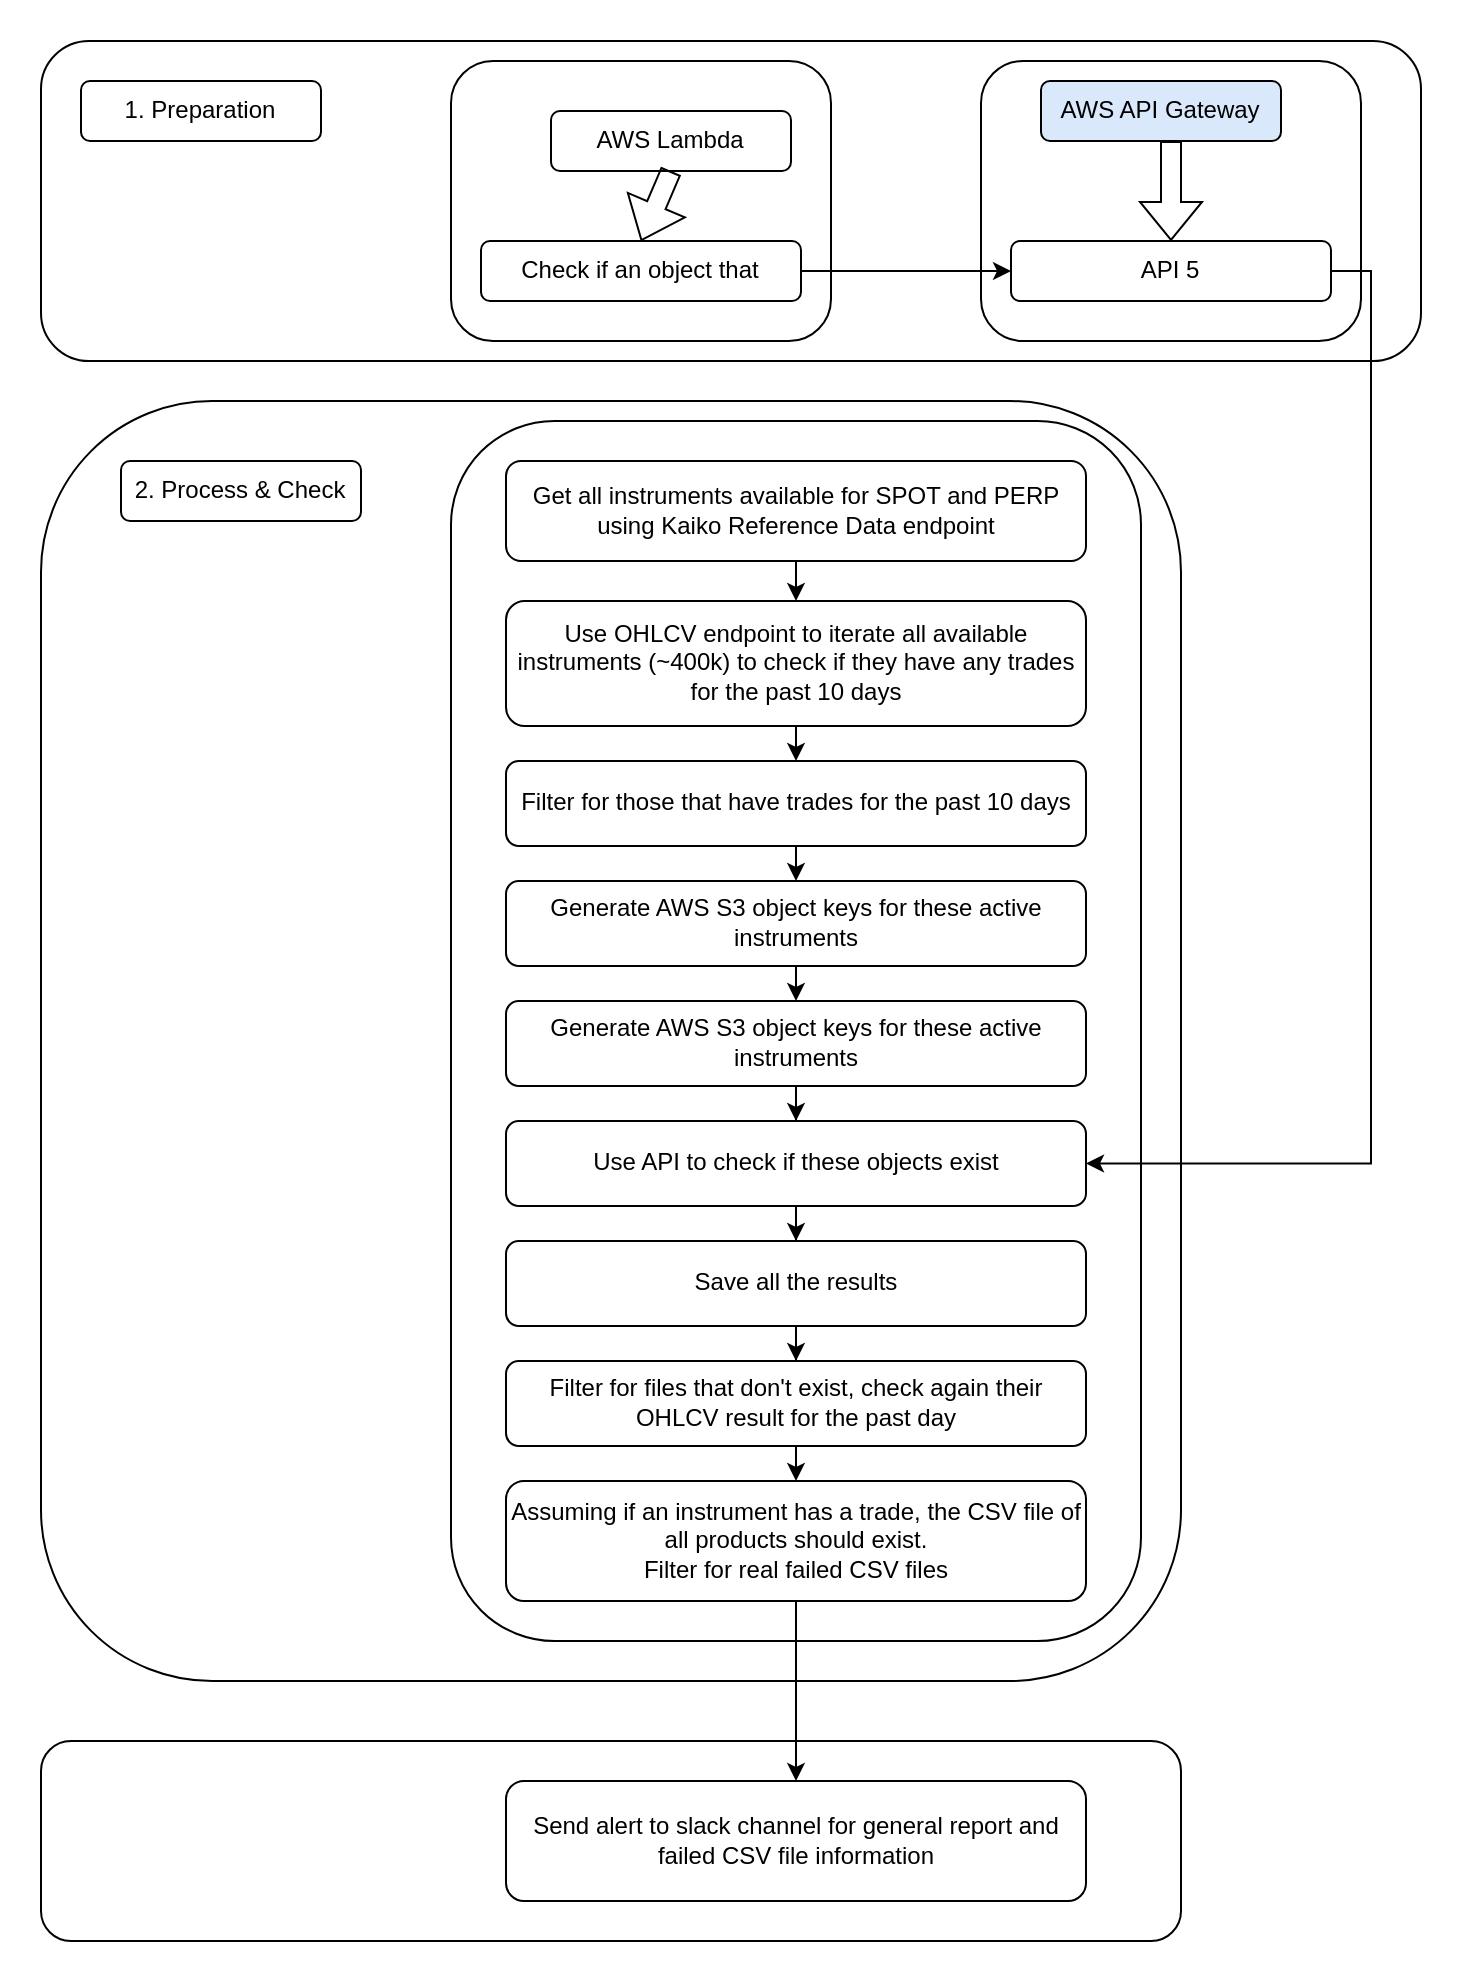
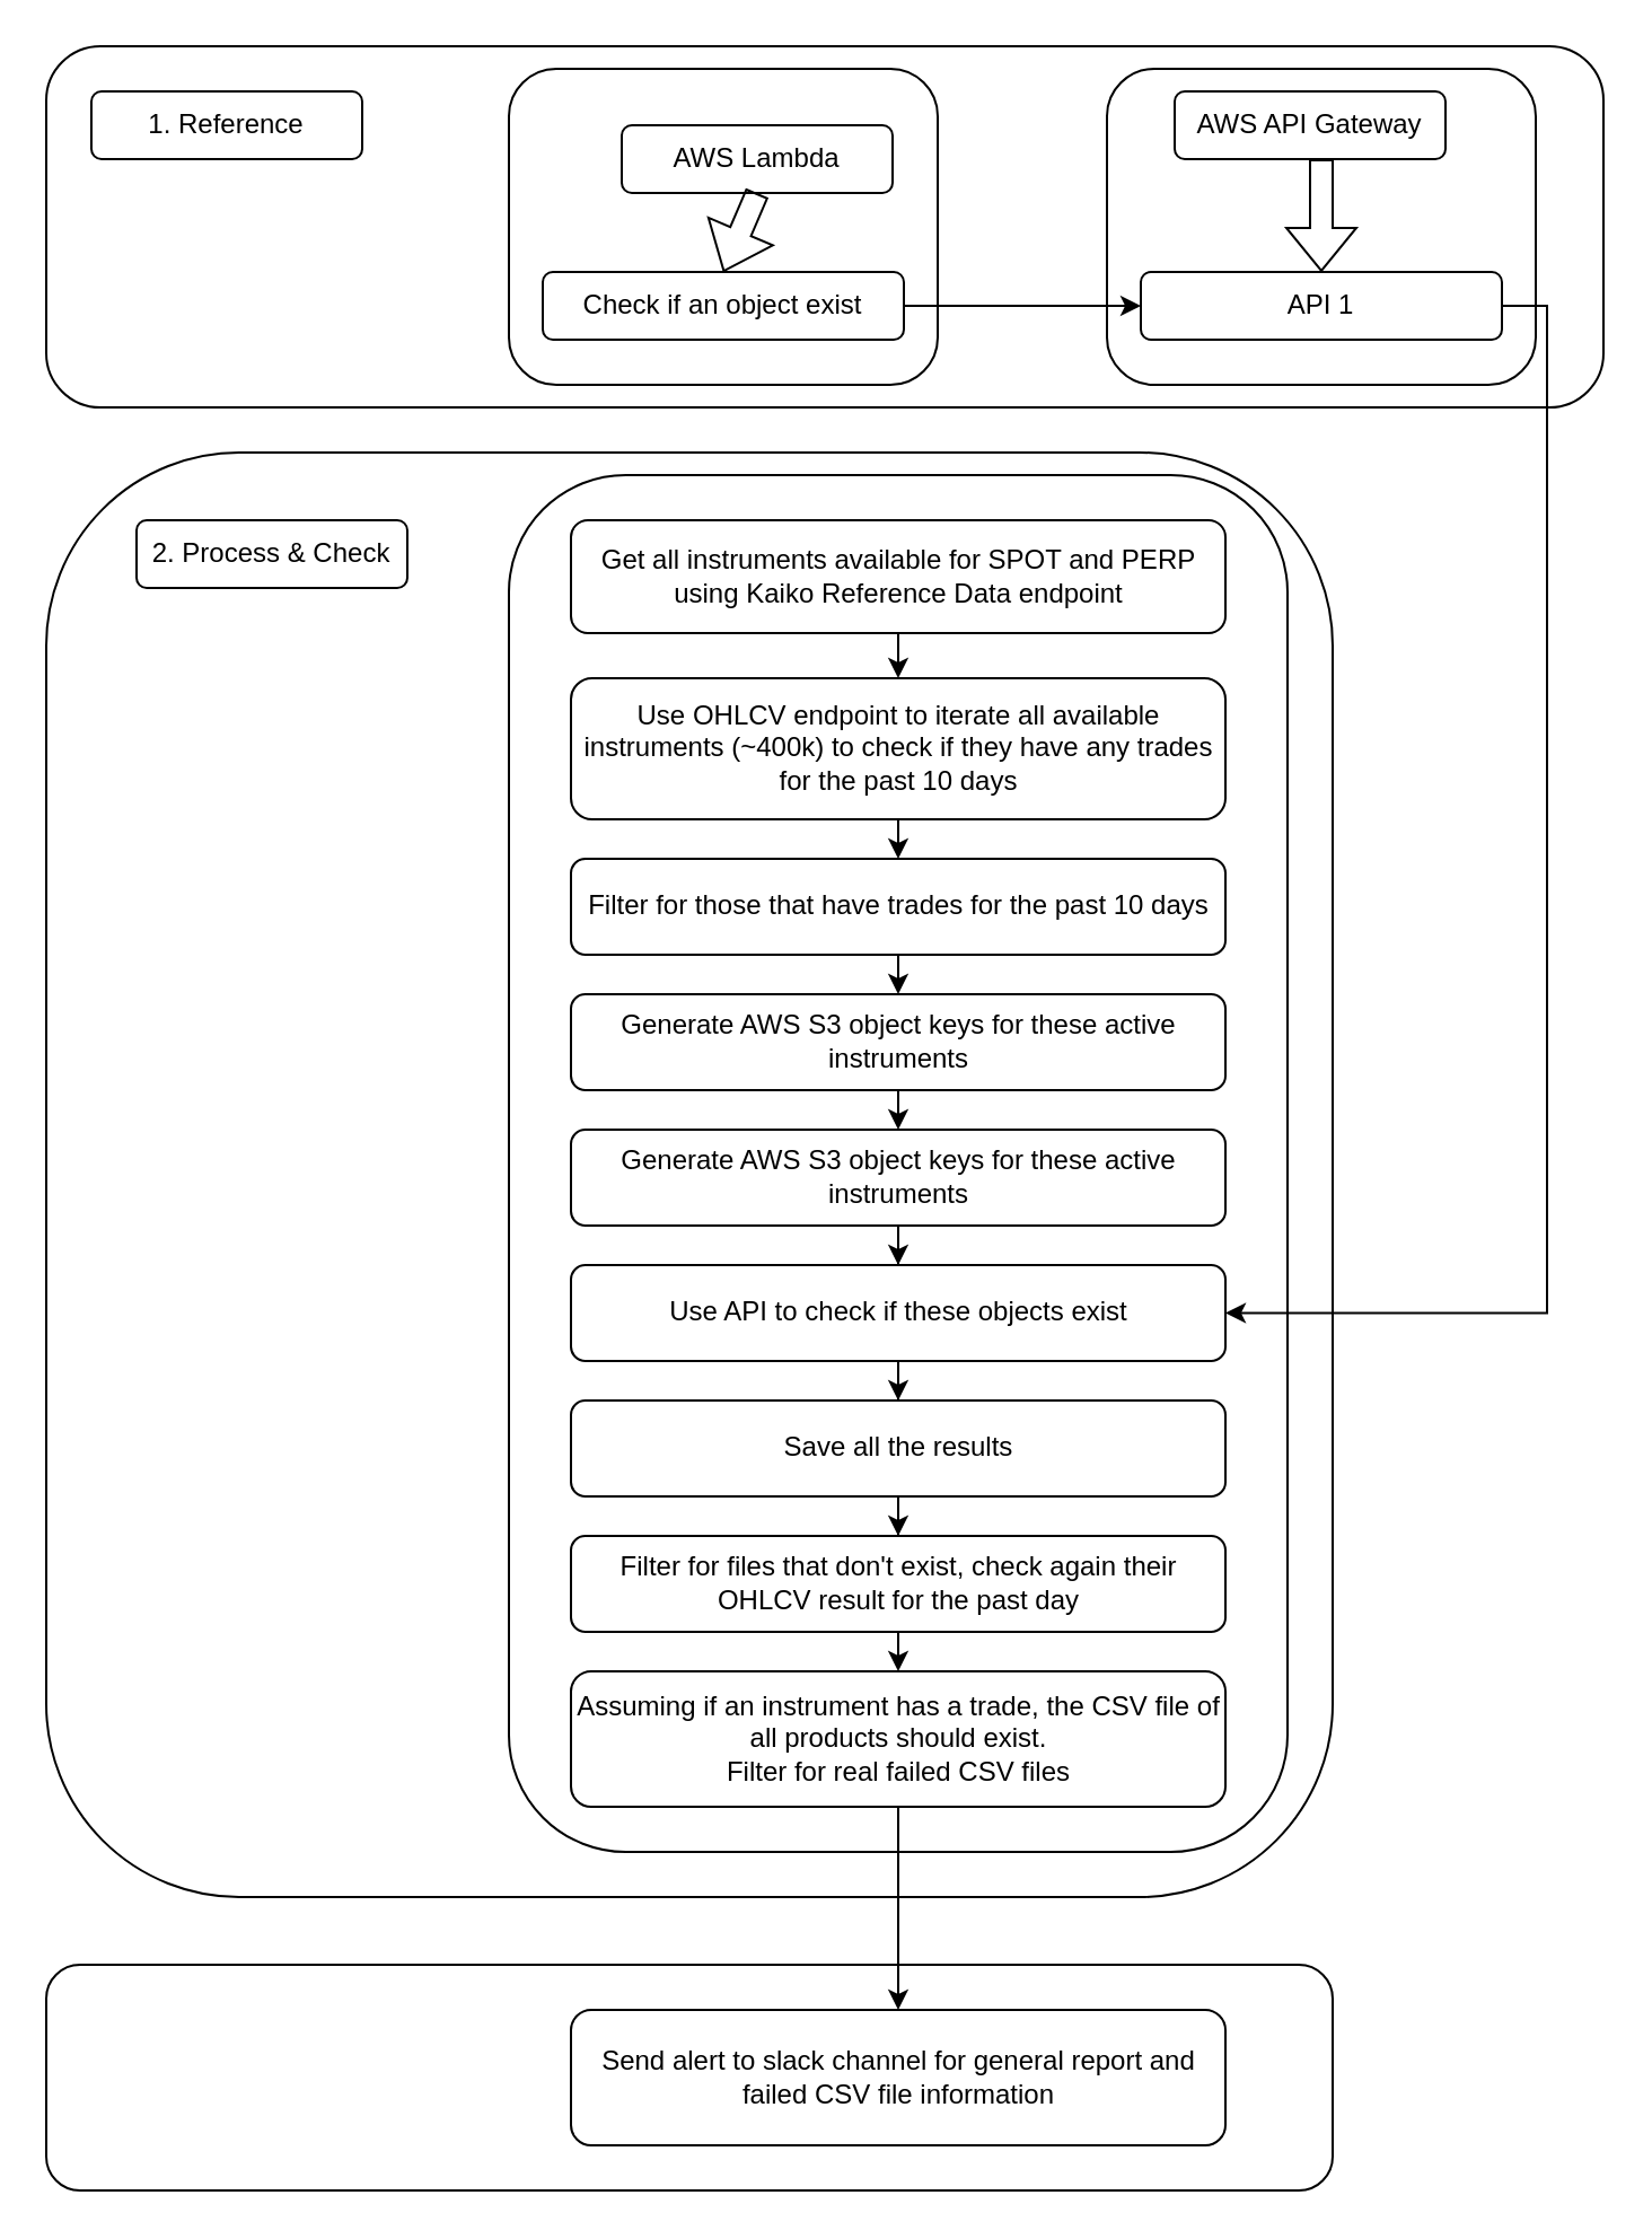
  <mxCell id="0" />
  <mxCell id="1" parent="0" />
  <mxCell id="2" value="" style="rounded=1;whiteSpace=wrap;html=1;" parent="1" vertex="1"><mxGeometry x="20" y="200" width="570" height="640" as="geometry" /></mxCell>
  <mxCell id="3" value="" style="rounded=1;whiteSpace=wrap;html=1;" parent="1" vertex="1"><mxGeometry x="225" y="210" width="345" height="610" as="geometry" /></mxCell>
  <mxCell id="4" value="" style="rounded=1;whiteSpace=wrap;html=1;" parent="1" vertex="1"><mxGeometry x="20" y="20" width="690" height="160" as="geometry" /></mxCell>
  <mxCell id="5" value="" style="rounded=1;whiteSpace=wrap;html=1;" parent="1" vertex="1"><mxGeometry x="490" y="30" width="190" height="140" as="geometry" /></mxCell>
  <mxCell id="6" value="" style="rounded=1;whiteSpace=wrap;html=1;" parent="1" vertex="1"><mxGeometry x="225" y="30" width="190" height="140" as="geometry" /></mxCell>
  <mxCell id="7" style="edgeStyle=orthogonalEdgeStyle;rounded=0;orthogonalLoop=1;jettySize=auto;html=1;exitX=0.5;exitY=1;exitDx=0;exitDy=0;entryX=0.5;entryY=0;entryDx=0;entryDy=0;" edge="1" parent="1" source="8" target="10"><mxGeometry relative="1" as="geometry" /></mxCell>
  <mxCell id="8" value="Get all instruments available for SPOT and PERP using Kaiko Reference Data endpoint" style="rounded=1;whiteSpace=wrap;html=1;" parent="1" vertex="1"><mxGeometry x="252.5" y="230" width="290" height="50" as="geometry" /></mxCell>
  <mxCell id="9" style="edgeStyle=orthogonalEdgeStyle;rounded=0;orthogonalLoop=1;jettySize=auto;html=1;exitX=0.5;exitY=1;exitDx=0;exitDy=0;entryX=0.5;entryY=0;entryDx=0;entryDy=0;" edge="1" parent="1" source="10" target="22"><mxGeometry relative="1" as="geometry" /></mxCell>
  <mxCell id="10" value="Use OHLCV endpoint to iterate all available instruments (~400k) to check if they have any trades for the past 10 days" style="rounded=1;whiteSpace=wrap;html=1;" parent="1" vertex="1"><mxGeometry x="252.5" y="300" width="290" height="62.5" as="geometry" /></mxCell>
  <mxCell id="11" style="edgeStyle=orthogonalEdgeStyle;rounded=0;orthogonalLoop=1;jettySize=auto;html=1;exitX=1;exitY=0.5;exitDx=0;exitDy=0;entryX=0;entryY=0.5;entryDx=0;entryDy=0;" parent="1" source="12" target="18" edge="1"><mxGeometry relative="1" as="geometry" /></mxCell>
- <mxCell id="12" value="Check if an object that" style="rounded=1;whiteSpace=wrap;html=1;" parent="1" vertex="1"><mxGeometry x="240" y="120" width="160" height="30" as="geometry" /></mxCell>
- <mxCell id="13" value="1. Preparation" style="rounded=1;whiteSpace=wrap;html=1;" parent="1" vertex="1"><mxGeometry x="40" y="40" width="120" height="30" as="geometry" /></mxCell>
+ <mxCell id="12" value="Check if an object exist" style="rounded=1;whiteSpace=wrap;html=1;" parent="1" vertex="1"><mxGeometry x="240" y="120" width="160" height="30" as="geometry" /></mxCell>
+ <mxCell id="13" value="1. Reference" style="rounded=1;whiteSpace=wrap;html=1;" parent="1" vertex="1"><mxGeometry x="40" y="40" width="120" height="30" as="geometry" /></mxCell>
  <mxCell id="14" value="AWS Lambda" style="rounded=1;whiteSpace=wrap;html=1;" parent="1" vertex="1"><mxGeometry x="275" y="55" width="120" height="30" as="geometry" /></mxCell>
- <mxCell id="15" value="AWS API Gateway" style="rounded=1;whiteSpace=wrap;html=1;fillColor=#dae8fc;" parent="1" vertex="1"><mxGeometry x="520" y="40" width="120" height="30" as="geometry" /></mxCell>
+ <mxCell id="15" value="AWS API Gateway" style="rounded=1;whiteSpace=wrap;html=1;" parent="1" vertex="1"><mxGeometry x="520" y="40" width="120" height="30" as="geometry" /></mxCell>
  <mxCell id="16" value="" style="shape=flexArrow;endArrow=classic;html=1;rounded=0;entryX=0.5;entryY=0;entryDx=0;entryDy=0;exitX=0.5;exitY=1;exitDx=0;exitDy=0;" parent="1" source="14" target="12" edge="1"><mxGeometry width="50" height="50" relative="1" as="geometry"><mxPoint x="320" y="80" as="sourcePoint" /><mxPoint x="370" y="180" as="targetPoint" /></mxGeometry></mxCell>
  <mxCell id="17" style="edgeStyle=orthogonalEdgeStyle;rounded=0;orthogonalLoop=1;jettySize=auto;html=1;exitX=1;exitY=0.5;exitDx=0;exitDy=0;entryX=1;entryY=0.5;entryDx=0;entryDy=0;" edge="1" parent="1" source="18" target="28"><mxGeometry relative="1" as="geometry" /></mxCell>
- <mxCell id="18" value="API 5" style="rounded=1;whiteSpace=wrap;html=1;" parent="1" vertex="1"><mxGeometry x="505" y="120" width="160" height="30" as="geometry" /></mxCell>
+ <mxCell id="18" value="API 1" style="rounded=1;whiteSpace=wrap;html=1;" parent="1" vertex="1"><mxGeometry x="505" y="120" width="160" height="30" as="geometry" /></mxCell>
  <mxCell id="19" value="" style="shape=flexArrow;endArrow=classic;html=1;rounded=0;entryX=0.5;entryY=0;entryDx=0;entryDy=0;" parent="1" target="18" edge="1"><mxGeometry width="50" height="50" relative="1" as="geometry"><mxPoint x="585" y="70" as="sourcePoint" /><mxPoint x="635" y="180" as="targetPoint" /></mxGeometry></mxCell>
  <mxCell id="20" value="2. Process &amp;amp; Check" style="rounded=1;whiteSpace=wrap;html=1;" parent="1" vertex="1"><mxGeometry x="60" y="230" width="120" height="30" as="geometry" /></mxCell>
  <mxCell id="21" style="edgeStyle=orthogonalEdgeStyle;rounded=0;orthogonalLoop=1;jettySize=auto;html=1;exitX=0.5;exitY=1;exitDx=0;exitDy=0;entryX=0.5;entryY=0;entryDx=0;entryDy=0;" edge="1" parent="1" source="22" target="24"><mxGeometry relative="1" as="geometry" /></mxCell>
  <mxCell id="22" value="Filter for those that have trades for the past 10 days" style="rounded=1;whiteSpace=wrap;html=1;" vertex="1" parent="1"><mxGeometry x="252.5" y="380" width="290" height="42.5" as="geometry" /></mxCell>
  <mxCell id="23" style="edgeStyle=orthogonalEdgeStyle;rounded=0;orthogonalLoop=1;jettySize=auto;html=1;exitX=0.5;exitY=1;exitDx=0;exitDy=0;entryX=0.5;entryY=0;entryDx=0;entryDy=0;" edge="1" parent="1" source="24" target="26"><mxGeometry relative="1" as="geometry" /></mxCell>
  <mxCell id="24" value="Generate AWS S3 object keys for these active instruments" style="rounded=1;whiteSpace=wrap;html=1;" vertex="1" parent="1"><mxGeometry x="252.5" y="440" width="290" height="42.5" as="geometry" /></mxCell>
  <mxCell id="25" style="edgeStyle=orthogonalEdgeStyle;rounded=0;orthogonalLoop=1;jettySize=auto;html=1;exitX=0.5;exitY=1;exitDx=0;exitDy=0;" edge="1" parent="1" source="26" target="28"><mxGeometry relative="1" as="geometry" /></mxCell>
  <mxCell id="26" value="Generate AWS S3 object keys for these active instruments" style="rounded=1;whiteSpace=wrap;html=1;" vertex="1" parent="1"><mxGeometry x="252.5" y="500" width="290" height="42.5" as="geometry" /></mxCell>
  <mxCell id="27" style="edgeStyle=orthogonalEdgeStyle;rounded=0;orthogonalLoop=1;jettySize=auto;html=1;exitX=0.5;exitY=1;exitDx=0;exitDy=0;" edge="1" parent="1" source="28" target="30"><mxGeometry relative="1" as="geometry" /></mxCell>
  <mxCell id="28" value="Use API to check if these objects exist" style="rounded=1;whiteSpace=wrap;html=1;" vertex="1" parent="1"><mxGeometry x="252.5" y="560" width="290" height="42.5" as="geometry" /></mxCell>
  <mxCell id="29" style="edgeStyle=orthogonalEdgeStyle;rounded=0;orthogonalLoop=1;jettySize=auto;html=1;exitX=0.5;exitY=1;exitDx=0;exitDy=0;" edge="1" parent="1" source="30" target="32"><mxGeometry relative="1" as="geometry" /></mxCell>
  <mxCell id="30" value="Save all the results" style="rounded=1;whiteSpace=wrap;html=1;" vertex="1" parent="1"><mxGeometry x="252.5" y="620" width="290" height="42.5" as="geometry" /></mxCell>
  <mxCell id="31" style="edgeStyle=orthogonalEdgeStyle;rounded=0;orthogonalLoop=1;jettySize=auto;html=1;exitX=0.5;exitY=1;exitDx=0;exitDy=0;entryX=0.5;entryY=0;entryDx=0;entryDy=0;" edge="1" parent="1" source="32" target="33"><mxGeometry relative="1" as="geometry" /></mxCell>
  <mxCell id="32" value="Filter for files that don't exist, check again their OHLCV result for the past day" style="rounded=1;whiteSpace=wrap;html=1;" vertex="1" parent="1"><mxGeometry x="252.5" y="680" width="290" height="42.5" as="geometry" /></mxCell>
  <mxCell id="33" value="Assuming if an instrument has a trade, the CSV file of all products should exist. &lt;br&gt;Filter for real failed CSV files" style="rounded=1;whiteSpace=wrap;html=1;" vertex="1" parent="1"><mxGeometry x="252.5" y="740" width="290" height="60" as="geometry" /></mxCell>
  <mxCell id="34" value="" style="whiteSpace=wrap;html=1;rounded=1;" vertex="1" parent="1"><mxGeometry x="20" y="870" width="570" height="100" as="geometry" /></mxCell>
  <mxCell id="35" value="Send alert to slack channel for general report and failed CSV file information" style="rounded=1;whiteSpace=wrap;html=1;" vertex="1" parent="1"><mxGeometry x="252.5" y="890" width="290" height="60" as="geometry" /></mxCell>
  <mxCell id="36" style="edgeStyle=orthogonalEdgeStyle;rounded=0;orthogonalLoop=1;jettySize=auto;html=1;exitX=0.5;exitY=1;exitDx=0;exitDy=0;" edge="1" parent="1" source="33" target="35"><mxGeometry relative="1" as="geometry" /></mxCell>
